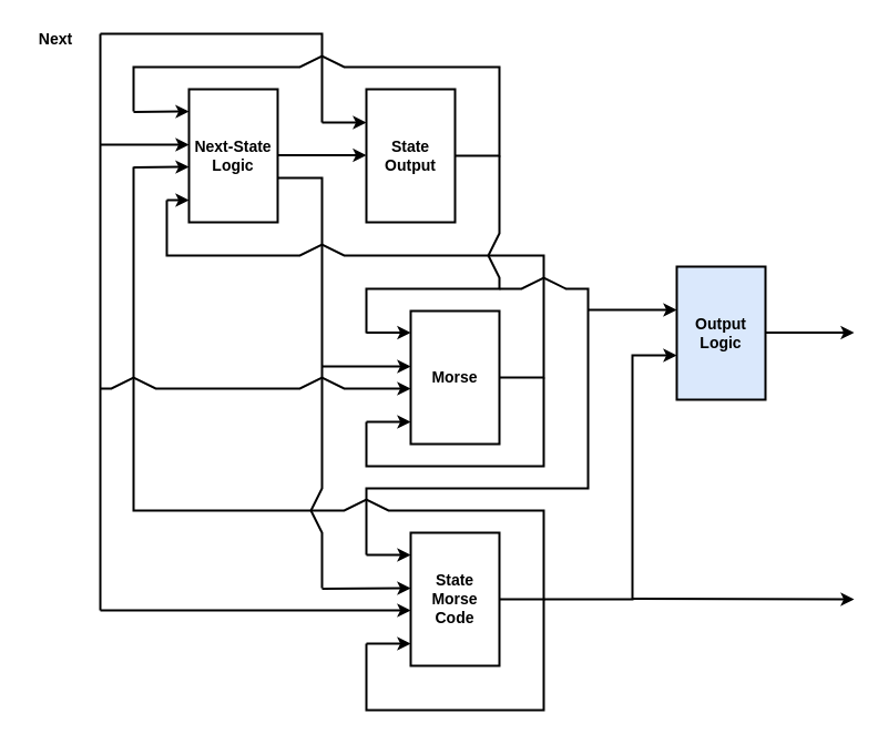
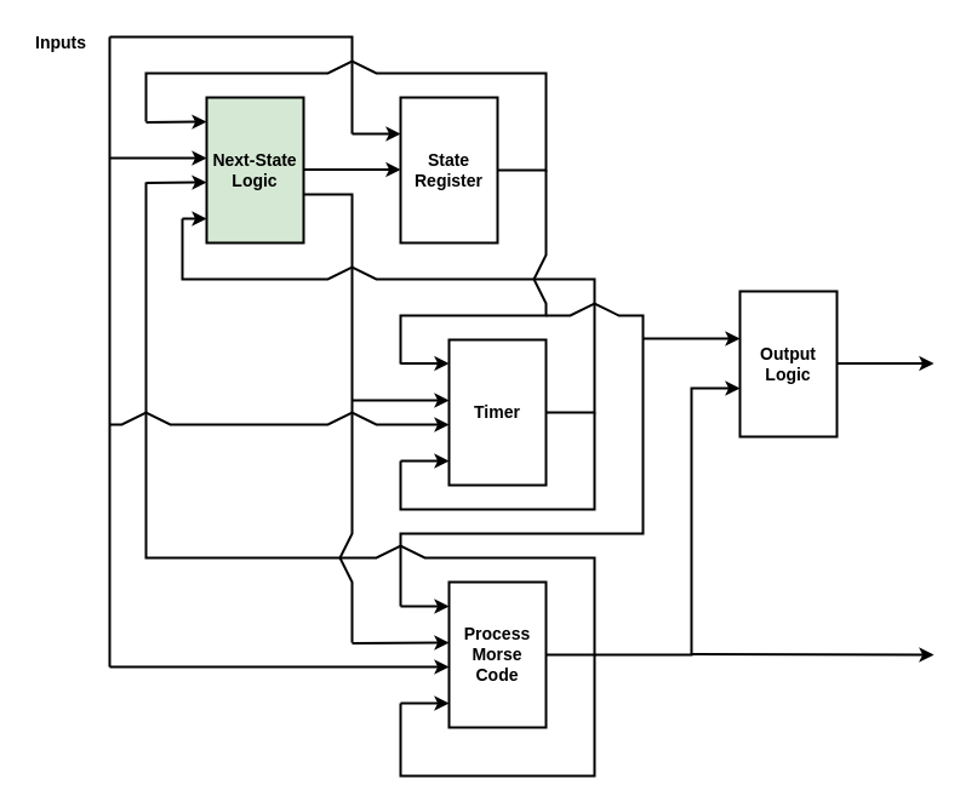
  <mxCell id="0" />
  <mxCell id="1" parent="0" />
- <mxCell id="2" value="Next-State Logic" style="rounded=0;whiteSpace=wrap;html=1;strokeWidth=2;fontSize=14;fontStyle=1" vertex="1" parent="1"><mxGeometry x="170" y="80" width="80" height="120" as="geometry" /></mxCell>
- <mxCell id="3" value="State Output" style="rounded=0;whiteSpace=wrap;html=1;strokeWidth=2;fontSize=14;fontStyle=1" vertex="1" parent="1"><mxGeometry x="330" y="80" width="80" height="120" as="geometry" /></mxCell>
+ <mxCell id="2" value="Next-State Logic" style="rounded=0;whiteSpace=wrap;html=1;strokeWidth=2;fontSize=14;fontStyle=1;fillColor=#d5e8d4;" vertex="1" parent="1"><mxGeometry x="170" y="80" width="80" height="120" as="geometry" /></mxCell>
+ <mxCell id="3" value="State Register" style="rounded=0;whiteSpace=wrap;html=1;strokeWidth=2;fontSize=14;fontStyle=1" vertex="1" parent="1"><mxGeometry x="330" y="80" width="80" height="120" as="geometry" /></mxCell>
  <mxCell id="4" value="" style="endArrow=classic;html=1;rounded=0;strokeWidth=2;entryX=0;entryY=0.5;entryDx=0;entryDy=0;" edge="1" parent="1"><mxGeometry width="50" height="50" relative="1" as="geometry"><mxPoint x="250" y="139.5" as="sourcePoint" /><mxPoint x="330" y="139.5" as="targetPoint" /></mxGeometry></mxCell>
  <mxCell id="5" value="" style="endArrow=classic;html=1;rounded=0;strokeWidth=2;entryX=0;entryY=0.5;entryDx=0;entryDy=0;" edge="1" parent="1"><mxGeometry width="50" height="50" relative="1" as="geometry"><mxPoint x="530" y="279" as="sourcePoint" /><mxPoint x="610" y="279" as="targetPoint" /></mxGeometry></mxCell>
  <mxCell id="6" value="" style="endArrow=classic;html=1;rounded=0;strokeWidth=2;entryX=0;entryY=0.5;entryDx=0;entryDy=0;" edge="1" parent="1"><mxGeometry width="50" height="50" relative="1" as="geometry"><mxPoint x="290" y="110" as="sourcePoint" /><mxPoint x="330" y="110" as="targetPoint" /></mxGeometry></mxCell>
  <mxCell id="7" value="" style="endArrow=none;html=1;rounded=0;strokeWidth=2;" edge="1" parent="1"><mxGeometry width="50" height="50" relative="1" as="geometry"><mxPoint x="290" y="110" as="sourcePoint" /><mxPoint x="90" y="30" as="targetPoint" /><Array as="points"><mxPoint x="290" y="30" /></Array></mxGeometry></mxCell>
  <mxCell id="8" value="" style="endArrow=none;html=1;rounded=0;strokeWidth=2;" edge="1" parent="1"><mxGeometry width="50" height="50" relative="1" as="geometry"><mxPoint x="90" y="30" as="sourcePoint" /><mxPoint x="90" y="550" as="targetPoint" /><Array as="points" /></mxGeometry></mxCell>
- <mxCell id="9" value="Next" style="text;html=1;align=center;verticalAlign=middle;whiteSpace=wrap;rounded=0;fontSize=14;fontStyle=1" vertex="1" parent="1"><mxGeometry x="20" y="20" width="60" height="30" as="geometry" /></mxCell>
+ <mxCell id="9" value="Inputs" style="text;html=1;align=center;verticalAlign=middle;whiteSpace=wrap;rounded=0;fontSize=14;fontStyle=1" vertex="1" parent="1"><mxGeometry x="20" y="20" width="60" height="30" as="geometry" /></mxCell>
  <mxCell id="10" value="" style="endArrow=classic;html=1;rounded=0;strokeWidth=2;entryX=0;entryY=0.5;entryDx=0;entryDy=0;" edge="1" parent="1"><mxGeometry width="50" height="50" relative="1" as="geometry"><mxPoint x="90" y="130" as="sourcePoint" /><mxPoint x="170" y="130" as="targetPoint" /></mxGeometry></mxCell>
- <mxCell id="11" value="Morse" style="rounded=0;whiteSpace=wrap;html=1;strokeWidth=2;fontSize=14;fontStyle=1" vertex="1" parent="1"><mxGeometry x="370" y="280" width="80" height="120" as="geometry" /></mxCell>
+ <mxCell id="11" value="Timer" style="rounded=0;whiteSpace=wrap;html=1;strokeWidth=2;fontSize=14;fontStyle=1" vertex="1" parent="1"><mxGeometry x="370" y="280" width="80" height="120" as="geometry" /></mxCell>
  <mxCell id="12" value="" style="endArrow=none;html=1;rounded=0;strokeWidth=2;entryX=1;entryY=0.5;entryDx=0;entryDy=0;endFill=0;startArrow=none;startFill=0;" edge="1" parent="1"><mxGeometry width="50" height="50" relative="1" as="geometry"><mxPoint x="150" y="180" as="sourcePoint" /><mxPoint x="450" y="340" as="targetPoint" /><Array as="points"><mxPoint x="150" y="230" /><mxPoint x="270" y="230" /><mxPoint x="290" y="220" /><mxPoint x="310" y="230" /><mxPoint x="490" y="230" /><mxPoint x="490" y="340" /></Array></mxGeometry></mxCell>
  <mxCell id="13" value="" style="endArrow=classic;html=1;rounded=0;strokeWidth=2;entryX=0;entryY=0.5;entryDx=0;entryDy=0;" edge="1" parent="1"><mxGeometry width="50" height="50" relative="1" as="geometry"><mxPoint x="150" y="180" as="sourcePoint" /><mxPoint x="170" y="180" as="targetPoint" /></mxGeometry></mxCell>
  <mxCell id="14" value="" style="endArrow=none;html=1;rounded=0;strokeWidth=2;endFill=0;" edge="1" parent="1"><mxGeometry width="50" height="50" relative="1" as="geometry"><mxPoint x="250" y="160" as="sourcePoint" /><mxPoint x="290" y="330" as="targetPoint" /><Array as="points"><mxPoint x="290" y="160" /><mxPoint x="290" y="330" /><mxPoint x="290" y="340" /></Array></mxGeometry></mxCell>
  <mxCell id="15" value="" style="endArrow=classic;html=1;rounded=0;strokeWidth=2;" edge="1" parent="1"><mxGeometry width="50" height="50" relative="1" as="geometry"><mxPoint x="290" y="330" as="sourcePoint" /><mxPoint x="370" y="330" as="targetPoint" /></mxGeometry></mxCell>
  <mxCell id="16" value="" style="endArrow=classic;html=1;rounded=0;strokeWidth=2;" edge="1" parent="1"><mxGeometry width="50" height="50" relative="1" as="geometry"><mxPoint x="120" y="150.5" as="sourcePoint" /><mxPoint x="170" y="150" as="targetPoint" /></mxGeometry></mxCell>
  <mxCell id="17" value="" style="endArrow=none;html=1;rounded=0;strokeWidth=2;" edge="1" parent="1"><mxGeometry width="50" height="50" relative="1" as="geometry"><mxPoint x="330" y="300" as="sourcePoint" /><mxPoint x="450" y="140" as="targetPoint" /><Array as="points"><mxPoint x="330" y="260" /><mxPoint x="450" y="260" /><mxPoint x="450" y="250" /><mxPoint x="440" y="230" /><mxPoint x="450" y="210" /></Array></mxGeometry></mxCell>
  <mxCell id="18" value="" style="endArrow=classic;html=1;rounded=0;strokeWidth=2;" edge="1" parent="1"><mxGeometry width="50" height="50" relative="1" as="geometry"><mxPoint x="330" y="299.5" as="sourcePoint" /><mxPoint x="370" y="299.5" as="targetPoint" /></mxGeometry></mxCell>
  <mxCell id="19" value="" style="endArrow=classic;html=1;rounded=0;strokeWidth=2;" edge="1" parent="1"><mxGeometry width="50" height="50" relative="1" as="geometry"><mxPoint x="120" y="100.5" as="sourcePoint" /><mxPoint x="170" y="100" as="targetPoint" /></mxGeometry></mxCell>
  <mxCell id="20" value="" style="endArrow=none;html=1;rounded=0;strokeWidth=2;exitX=1;exitY=0.5;exitDx=0;exitDy=0;" edge="1" parent="1" source="3"><mxGeometry width="50" height="50" relative="1" as="geometry"><mxPoint x="120" as="sourcePoint" y="0" /><mxPoint x="120" y="100" as="targetPoint" /><Array as="points"><mxPoint x="450" y="140" /><mxPoint x="450" y="60" /><mxPoint x="310" y="60" /><mxPoint x="290" y="50" /><mxPoint x="270" y="60" /><mxPoint x="120" y="60" /></Array></mxGeometry></mxCell>
  <mxCell id="21" value="" style="endArrow=classic;html=1;rounded=0;strokeWidth=2;entryX=0;entryY=0.5;entryDx=0;entryDy=0;" edge="1" parent="1"><mxGeometry width="50" height="50" relative="1" as="geometry"><mxPoint x="90" y="350" as="sourcePoint" /><mxPoint x="370" y="350" as="targetPoint" /><Array as="points"><mxPoint x="100" y="350" /><mxPoint x="120" y="340" /><mxPoint x="140" y="350" /><mxPoint x="270" y="350" /><mxPoint x="290" y="340" /><mxPoint x="310" y="350" /></Array></mxGeometry></mxCell>
- <mxCell id="22" value="Output Logic" style="rounded=0;whiteSpace=wrap;html=1;strokeWidth=2;fontSize=14;fontStyle=1;fillColor=#dae8fc;" vertex="1" parent="1"><mxGeometry x="610" y="240" width="80" height="120" as="geometry" /></mxCell>
+ <mxCell id="22" value="Output Logic" style="rounded=0;whiteSpace=wrap;html=1;strokeWidth=2;fontSize=14;fontStyle=1" vertex="1" parent="1"><mxGeometry x="610" y="240" width="80" height="120" as="geometry" /></mxCell>
  <mxCell id="23" value="" style="endArrow=classic;html=1;rounded=0;strokeWidth=2;entryX=0;entryY=0.5;entryDx=0;entryDy=0;" edge="1" parent="1"><mxGeometry width="50" height="50" relative="1" as="geometry"><mxPoint x="490" y="540" as="sourcePoint" /><mxPoint x="610" y="320" as="targetPoint" /><Array as="points"><mxPoint x="570" y="540" /><mxPoint x="570" y="320" /></Array></mxGeometry></mxCell>
- <mxCell id="24" value="State Morse Code" style="rounded=0;whiteSpace=wrap;html=1;strokeWidth=2;fontSize=14;fontStyle=1" vertex="1" parent="1"><mxGeometry x="370" y="480" width="80" height="120" as="geometry" /></mxCell>
+ <mxCell id="24" value="Process Morse Code" style="rounded=0;whiteSpace=wrap;html=1;strokeWidth=2;fontSize=14;fontStyle=1" vertex="1" parent="1"><mxGeometry x="370" y="480" width="80" height="120" as="geometry" /></mxCell>
  <mxCell id="25" value="" style="endArrow=none;html=1;rounded=0;strokeWidth=2;" edge="1" parent="1"><mxGeometry width="50" height="50" relative="1" as="geometry"><mxPoint x="450" y="260" as="sourcePoint" /><mxPoint x="330" y="500" as="targetPoint" /><Array as="points"><mxPoint x="470" y="260" /><mxPoint x="490" y="250" /><mxPoint x="510" y="260" /><mxPoint x="530" y="260" /><mxPoint x="530" y="440" /><mxPoint x="330" y="440" /></Array></mxGeometry></mxCell>
  <mxCell id="26" value="" style="endArrow=classic;html=1;rounded=0;strokeWidth=2;" edge="1" parent="1"><mxGeometry width="50" height="50" relative="1" as="geometry"><mxPoint x="330" y="500" as="sourcePoint" /><mxPoint x="370" y="500" as="targetPoint" /></mxGeometry></mxCell>
  <mxCell id="27" value="" style="endArrow=classic;html=1;rounded=0;strokeWidth=2;" edge="1" parent="1"><mxGeometry width="50" height="50" relative="1" as="geometry"><mxPoint x="330" y="580" as="sourcePoint" /><mxPoint x="370" y="580" as="targetPoint" /></mxGeometry></mxCell>
  <mxCell id="28" value="" style="endArrow=none;html=1;rounded=0;strokeWidth=2;entryX=1;entryY=0.5;entryDx=0;entryDy=0;" edge="1" parent="1" target="24"><mxGeometry width="50" height="50" relative="1" as="geometry"><mxPoint x="120" y="150" as="sourcePoint" /><mxPoint x="120" y="490" as="targetPoint" /><Array as="points"><mxPoint x="120" y="460" /><mxPoint x="310" y="460" /><mxPoint x="330" y="450" /><mxPoint x="350" y="460" /><mxPoint x="490" y="460" /><mxPoint x="490" y="510" /><mxPoint x="490" y="540" /></Array></mxGeometry></mxCell>
  <mxCell id="29" value="" style="endArrow=classic;html=1;rounded=0;strokeWidth=2;" edge="1" parent="1"><mxGeometry width="50" height="50" relative="1" as="geometry"><mxPoint x="290" y="530.5" as="sourcePoint" /><mxPoint x="370" y="530" as="targetPoint" /></mxGeometry></mxCell>
  <mxCell id="30" value="" style="endArrow=none;html=1;rounded=0;strokeWidth=2;" edge="1" parent="1"><mxGeometry width="50" height="50" relative="1" as="geometry"><mxPoint x="290" y="340" as="sourcePoint" /><mxPoint x="290" y="530" as="targetPoint" /><Array as="points"><mxPoint x="290" y="350" /><mxPoint x="290" y="390" /><mxPoint x="290" y="440" /><mxPoint x="280" y="460" /><mxPoint x="290" y="480" /></Array></mxGeometry></mxCell>
  <mxCell id="31" value="" style="endArrow=classic;html=1;rounded=0;strokeWidth=2;entryX=0;entryY=0.5;entryDx=0;entryDy=0;" edge="1" parent="1"><mxGeometry width="50" height="50" relative="1" as="geometry"><mxPoint x="690" y="299.5" as="sourcePoint" /><mxPoint x="770" y="299.5" as="targetPoint" /></mxGeometry></mxCell>
  <mxCell id="32" value="" style="endArrow=classic;html=1;rounded=0;strokeWidth=2;" edge="1" parent="1"><mxGeometry width="50" height="50" relative="1" as="geometry"><mxPoint x="570" y="539.5" as="sourcePoint" /><mxPoint x="770" y="540" as="targetPoint" /></mxGeometry></mxCell>
  <mxCell id="33" value="" style="endArrow=classic;html=1;rounded=0;strokeWidth=2;" edge="1" parent="1"><mxGeometry width="50" height="50" relative="1" as="geometry"><mxPoint x="90" y="550" as="sourcePoint" /><mxPoint x="370" y="550" as="targetPoint" /></mxGeometry></mxCell>
  <mxCell id="34" value="" style="endArrow=none;html=1;rounded=0;strokeWidth=2;" edge="1" parent="1"><mxGeometry width="50" height="50" relative="1" as="geometry"><mxPoint x="490" y="540" as="sourcePoint" /><mxPoint x="330" y="580" as="targetPoint" /><Array as="points"><mxPoint x="490" y="640" /><mxPoint x="330" y="640" /></Array></mxGeometry></mxCell>
  <mxCell id="35" value="" style="endArrow=classic;html=1;rounded=0;strokeWidth=2;" edge="1" parent="1"><mxGeometry width="50" height="50" relative="1" as="geometry"><mxPoint x="330" y="380" as="sourcePoint" /><mxPoint x="370" y="380" as="targetPoint" /></mxGeometry></mxCell>
  <mxCell id="36" value="" style="endArrow=none;html=1;rounded=0;strokeWidth=2;" edge="1" parent="1"><mxGeometry width="50" height="50" relative="1" as="geometry"><mxPoint x="330" y="380" as="sourcePoint" /><mxPoint x="490" y="340" as="targetPoint" /><Array as="points"><mxPoint x="330" y="420" /><mxPoint x="490" y="420" /></Array></mxGeometry></mxCell>
